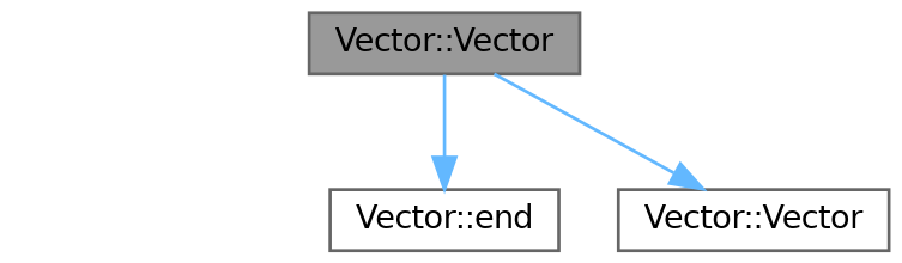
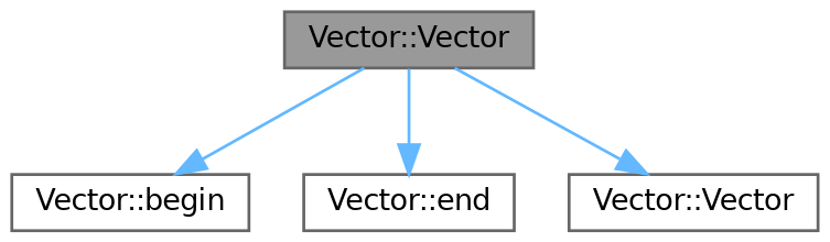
  digraph {
    rankdir=TB
    node [color=grey40 fillcolor=white fontname=Helvetica fontsize=10 shape=box style=filled]
    edge [color=steelblue1 fontname=Helvetica fontsize=10 labelfontname=Helvetica labelfontsize=10 style=solid]
    n1 [color=gray40 fillcolor=grey60 fontcolor=black height=0.2 label="Vector::Vector" width=0.4]
+   n2 [height=0.2 label="Vector::begin" width=0.4]
    n3 [height=0.2 label="Vector::end" width=0.4]
    n4 [height=0.2 label="Vector::Vector" width=0.4]
+   n1 -> n2
    n1 -> n3
    n1 -> n4
  }
